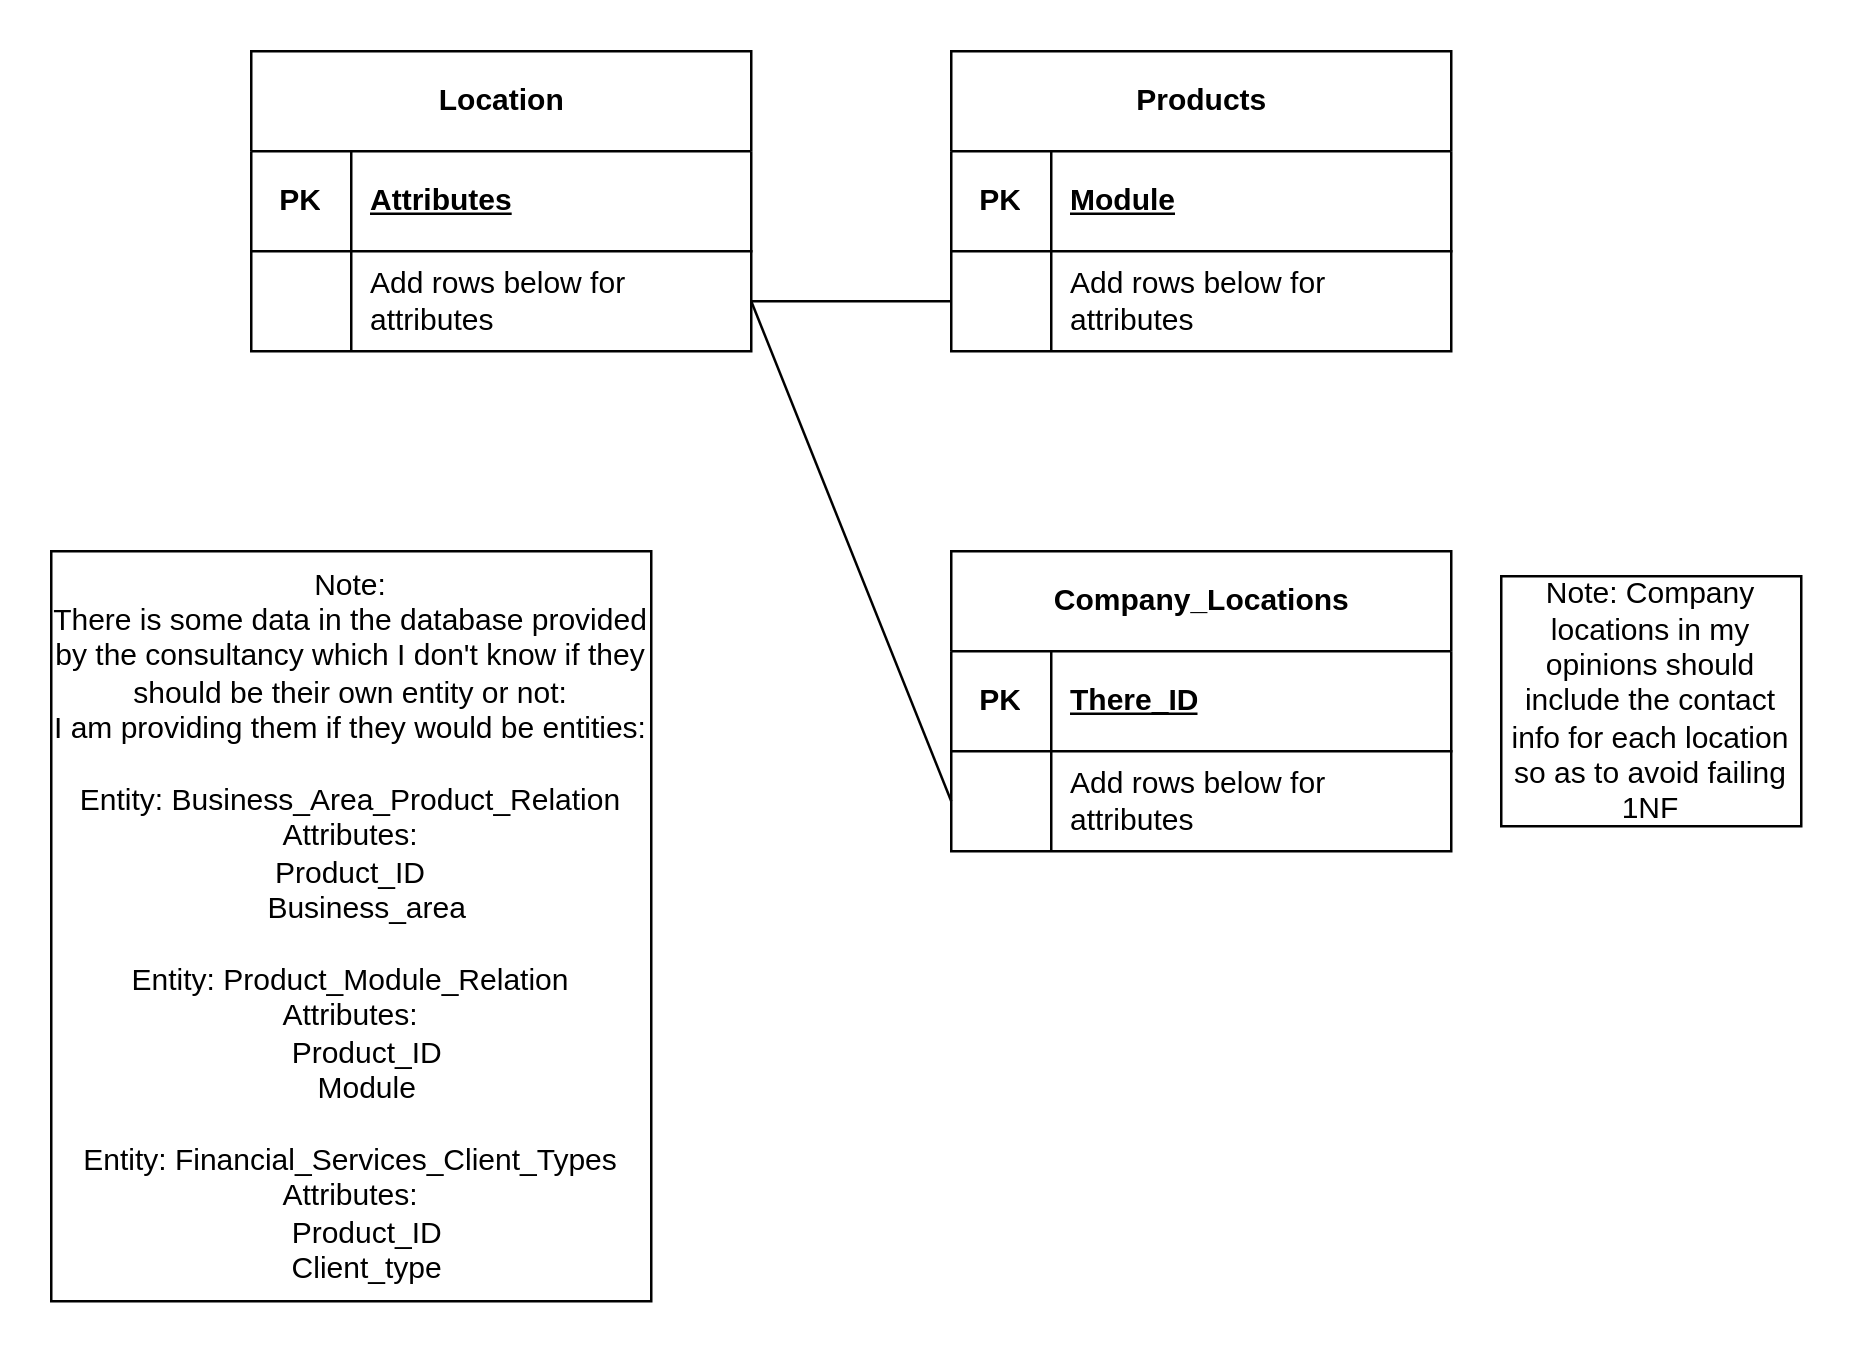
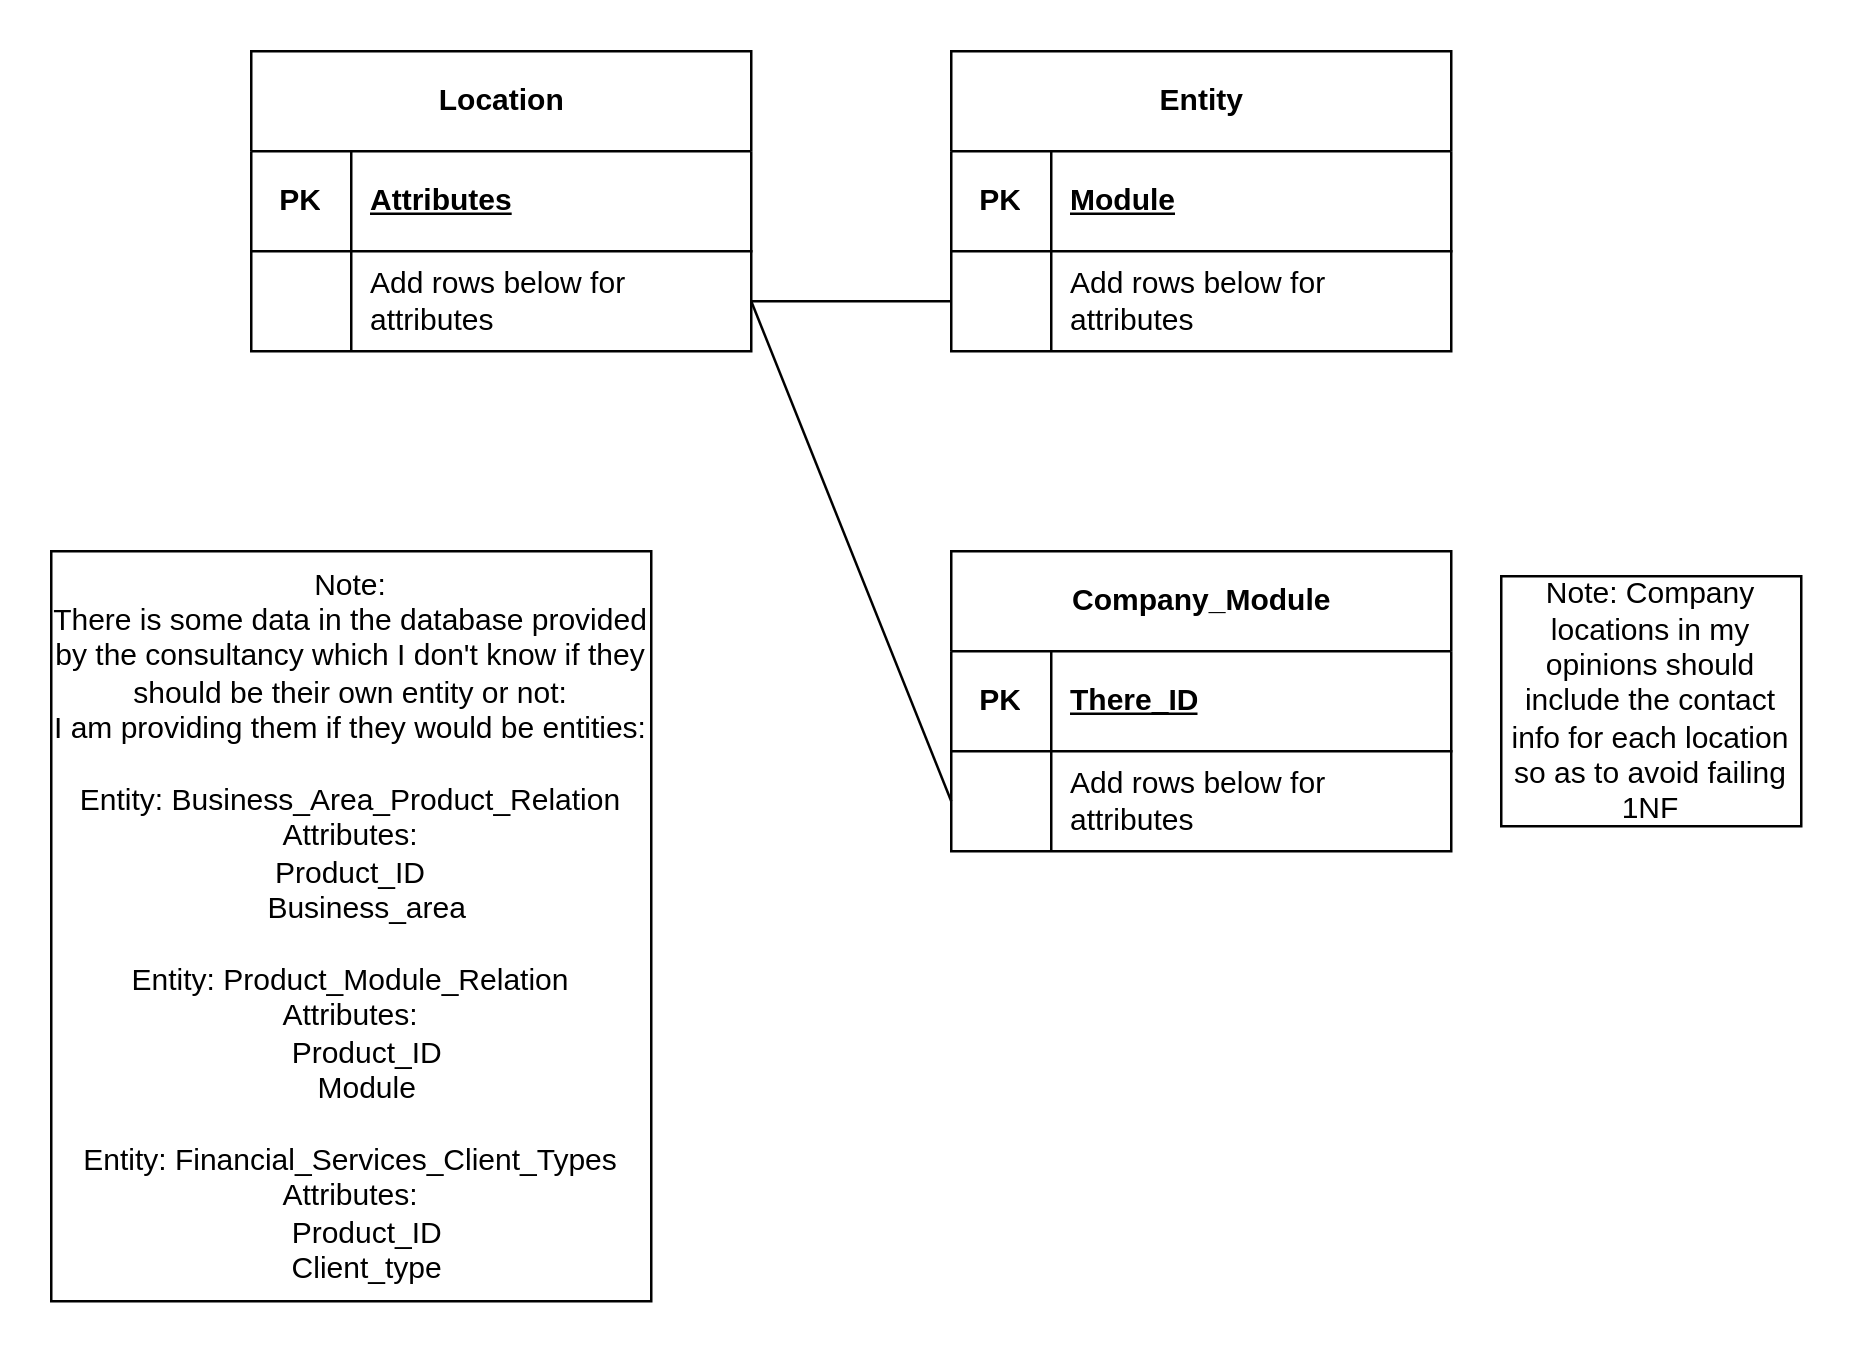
  <mxCell id="0" />
  <mxCell id="1" parent="0" />
  <mxCell id="2" value="Location" style="shape=table;startSize=40;container=1;collapsible=1;childLayout=tableLayout;fixedRows=1;rowLines=0;fontStyle=1;align=center;resizeLast=1;html=1;" vertex="1" parent="1"><mxGeometry x="100" y="20" width="200" height="120" as="geometry" /></mxCell>
  <mxCell id="3" value="" style="shape=tableRow;horizontal=0;startSize=0;swimlaneHead=0;swimlaneBody=0;fillColor=none;collapsible=0;dropTarget=0;points=[[0,0.5],[1,0.5]];portConstraint=eastwest;top=0;left=0;right=0;bottom=1;" vertex="1" parent="2"><mxGeometry y="40" width="200" height="40" as="geometry" /></mxCell>
  <mxCell id="4" value="PK" style="shape=partialRectangle;connectable=0;fillColor=none;top=0;left=0;bottom=0;right=0;fontStyle=1;overflow=hidden;whiteSpace=wrap;html=1;" vertex="1" parent="3"><mxGeometry width="40" height="40" as="geometry"><mxRectangle width="40" height="40" as="alternateBounds" /></mxGeometry></mxCell>
  <mxCell id="5" value="Attributes" style="shape=partialRectangle;connectable=0;fillColor=none;top=0;left=0;bottom=0;right=0;align=left;spacingLeft=6;fontStyle=5;overflow=hidden;whiteSpace=wrap;html=1;" vertex="1" parent="3"><mxGeometry x="40" width="160" height="40" as="geometry"><mxRectangle width="160" height="40" as="alternateBounds" /></mxGeometry></mxCell>
  <mxCell id="6" value="" style="shape=tableRow;horizontal=0;startSize=0;swimlaneHead=0;swimlaneBody=0;fillColor=none;collapsible=0;dropTarget=0;points=[[0,0.5],[1,0.5]];portConstraint=eastwest;top=0;left=0;right=0;bottom=0;" vertex="1" parent="2"><mxGeometry y="80" width="200" height="40" as="geometry" /></mxCell>
  <mxCell id="7" value="" style="shape=partialRectangle;connectable=0;fillColor=none;top=0;left=0;bottom=0;right=0;editable=1;overflow=hidden;whiteSpace=wrap;html=1;" vertex="1" parent="6"><mxGeometry width="40" height="40" as="geometry"><mxRectangle width="40" height="40" as="alternateBounds" /></mxGeometry></mxCell>
  <mxCell id="8" value="Add rows below for attributes" style="shape=partialRectangle;connectable=0;fillColor=none;top=0;left=0;bottom=0;right=0;align=left;spacingLeft=6;overflow=hidden;whiteSpace=wrap;html=1;" vertex="1" parent="6"><mxGeometry x="40" width="160" height="40" as="geometry"><mxRectangle width="160" height="40" as="alternateBounds" /></mxGeometry></mxCell>
- <mxCell id="9" value="Products" style="shape=table;startSize=40;container=1;collapsible=1;childLayout=tableLayout;fixedRows=1;rowLines=0;fontStyle=1;align=center;resizeLast=1;html=1;" vertex="1" parent="1"><mxGeometry x="380" y="20" width="200" height="120" as="geometry" /></mxCell>
+ <mxCell id="9" value="Entity" style="shape=table;startSize=40;container=1;collapsible=1;childLayout=tableLayout;fixedRows=1;rowLines=0;fontStyle=1;align=center;resizeLast=1;html=1;" vertex="1" parent="1"><mxGeometry x="380" y="20" width="200" height="120" as="geometry" /></mxCell>
  <mxCell id="10" value="" style="shape=tableRow;horizontal=0;startSize=0;swimlaneHead=0;swimlaneBody=0;fillColor=none;collapsible=0;dropTarget=0;points=[[0,0.5],[1,0.5]];portConstraint=eastwest;top=0;left=0;right=0;bottom=1;" vertex="1" parent="9"><mxGeometry y="40" width="200" height="40" as="geometry" /></mxCell>
  <mxCell id="11" value="PK" style="shape=partialRectangle;connectable=0;fillColor=none;top=0;left=0;bottom=0;right=0;fontStyle=1;overflow=hidden;whiteSpace=wrap;html=1;" vertex="1" parent="10"><mxGeometry width="40" height="40" as="geometry"><mxRectangle width="40" height="40" as="alternateBounds" /></mxGeometry></mxCell>
  <mxCell id="12" value="Module" style="shape=partialRectangle;connectable=0;fillColor=none;top=0;left=0;bottom=0;right=0;align=left;spacingLeft=6;fontStyle=5;overflow=hidden;whiteSpace=wrap;html=1;" vertex="1" parent="10"><mxGeometry x="40" width="160" height="40" as="geometry"><mxRectangle width="160" height="40" as="alternateBounds" /></mxGeometry></mxCell>
  <mxCell id="13" value="" style="shape=tableRow;horizontal=0;startSize=0;swimlaneHead=0;swimlaneBody=0;fillColor=none;collapsible=0;dropTarget=0;points=[[0,0.5],[1,0.5]];portConstraint=eastwest;top=0;left=0;right=0;bottom=0;" vertex="1" parent="9"><mxGeometry y="80" width="200" height="40" as="geometry" /></mxCell>
  <mxCell id="14" value="" style="shape=partialRectangle;connectable=0;fillColor=none;top=0;left=0;bottom=0;right=0;editable=1;overflow=hidden;whiteSpace=wrap;html=1;" vertex="1" parent="13"><mxGeometry width="40" height="40" as="geometry"><mxRectangle width="40" height="40" as="alternateBounds" /></mxGeometry></mxCell>
  <mxCell id="15" value="Add rows below for attributes" style="shape=partialRectangle;connectable=0;fillColor=none;top=0;left=0;bottom=0;right=0;align=left;spacingLeft=6;overflow=hidden;whiteSpace=wrap;html=1;" vertex="1" parent="13"><mxGeometry x="40" width="160" height="40" as="geometry"><mxRectangle width="160" height="40" as="alternateBounds" /></mxGeometry></mxCell>
  <mxCell id="16" style="rounded=0;orthogonalLoop=1;jettySize=auto;html=1;exitX=1;exitY=0.5;exitDx=0;exitDy=0;entryX=0;entryY=0.5;entryDx=0;entryDy=0;endArrow=none;endFill=0;" edge="1" parent="1" source="6" target="13"><mxGeometry relative="1" as="geometry" /></mxCell>
- <mxCell id="17" value="Company_Locations" style="shape=table;startSize=40;container=1;collapsible=1;childLayout=tableLayout;fixedRows=1;rowLines=0;fontStyle=1;align=center;resizeLast=1;html=1;" vertex="1" parent="1"><mxGeometry x="380" y="220" width="200" height="120" as="geometry" /></mxCell>
+ <mxCell id="17" value="Company_Module" style="shape=table;startSize=40;container=1;collapsible=1;childLayout=tableLayout;fixedRows=1;rowLines=0;fontStyle=1;align=center;resizeLast=1;html=1;" vertex="1" parent="1"><mxGeometry x="380" y="220" width="200" height="120" as="geometry" /></mxCell>
  <mxCell id="18" value="" style="shape=tableRow;horizontal=0;startSize=0;swimlaneHead=0;swimlaneBody=0;fillColor=none;collapsible=0;dropTarget=0;points=[[0,0.5],[1,0.5]];portConstraint=eastwest;top=0;left=0;right=0;bottom=1;" vertex="1" parent="17"><mxGeometry y="40" width="200" height="40" as="geometry" /></mxCell>
  <mxCell id="19" value="PK" style="shape=partialRectangle;connectable=0;fillColor=none;top=0;left=0;bottom=0;right=0;fontStyle=1;overflow=hidden;whiteSpace=wrap;html=1;" vertex="1" parent="18"><mxGeometry width="40" height="40" as="geometry"><mxRectangle width="40" height="40" as="alternateBounds" /></mxGeometry></mxCell>
  <mxCell id="20" value="There_ID" style="shape=partialRectangle;connectable=0;fillColor=none;top=0;left=0;bottom=0;right=0;align=left;spacingLeft=6;fontStyle=5;overflow=hidden;whiteSpace=wrap;html=1;" vertex="1" parent="18"><mxGeometry x="40" width="160" height="40" as="geometry"><mxRectangle width="160" height="40" as="alternateBounds" /></mxGeometry></mxCell>
  <mxCell id="21" value="" style="shape=tableRow;horizontal=0;startSize=0;swimlaneHead=0;swimlaneBody=0;fillColor=none;collapsible=0;dropTarget=0;points=[[0,0.5],[1,0.5]];portConstraint=eastwest;top=0;left=0;right=0;bottom=0;" vertex="1" parent="17"><mxGeometry y="80" width="200" height="40" as="geometry" /></mxCell>
  <mxCell id="22" value="" style="shape=partialRectangle;connectable=0;fillColor=none;top=0;left=0;bottom=0;right=0;editable=1;overflow=hidden;whiteSpace=wrap;html=1;" vertex="1" parent="21"><mxGeometry width="40" height="40" as="geometry"><mxRectangle width="40" height="40" as="alternateBounds" /></mxGeometry></mxCell>
  <mxCell id="23" value="Add rows below for attributes" style="shape=partialRectangle;connectable=0;fillColor=none;top=0;left=0;bottom=0;right=0;align=left;spacingLeft=6;overflow=hidden;whiteSpace=wrap;html=1;" vertex="1" parent="21"><mxGeometry x="40" width="160" height="40" as="geometry"><mxRectangle width="160" height="40" as="alternateBounds" /></mxGeometry></mxCell>
  <mxCell id="24" style="rounded=0;orthogonalLoop=1;jettySize=auto;html=1;exitX=1;exitY=0.5;exitDx=0;exitDy=0;entryX=0;entryY=0.5;entryDx=0;entryDy=0;endArrow=none;endFill=0;" edge="1" parent="1" source="6" target="21"><mxGeometry relative="1" as="geometry" /></mxCell>
  <mxCell id="25" value="Note: Company locations in my opinions should include the contact info for each location so as to avoid failing 1NF" style="rounded=0;whiteSpace=wrap;html=1;" vertex="1" parent="1"><mxGeometry x="600" y="230" width="120" height="100" as="geometry" /></mxCell>
  <mxCell id="26" value="Note:&lt;br&gt;There is some data in the database provided by the consultancy which I don't know if they should be their own entity or not:&lt;br&gt;I am providing them if they would be entities:&lt;br&gt;&lt;br&gt;&lt;div&gt;Entity: Business_Area_Product_Relation&lt;/div&gt;&lt;div&gt;Attributes:&lt;/div&gt;&lt;div&gt;Product_ID&lt;span style=&quot;&quot;&gt;&lt;/span&gt;&lt;/div&gt;&lt;div&gt;&lt;span style=&quot;&quot;&gt;&lt;span style=&quot;&quot;&gt;&lt;span style=&quot;white-space: pre;&quot;&gt;&amp;nbsp;&amp;nbsp;&amp;nbsp;&amp;nbsp;&lt;/span&gt;&lt;/span&gt;Business_area&lt;/span&gt;&lt;/div&gt;&lt;div&gt;&lt;br&gt;&lt;/div&gt;&lt;div&gt;Entity: Product_Module_Relation&lt;/div&gt;&lt;div&gt;Attributes:&lt;/div&gt;&lt;div&gt;&lt;span style=&quot;&quot;&gt;&lt;span style=&quot;&quot;&gt;&lt;span style=&quot;white-space: pre;&quot;&gt;&amp;nbsp;&amp;nbsp;&amp;nbsp;&amp;nbsp;&lt;/span&gt;&lt;/span&gt;Product_ID&lt;/span&gt;&lt;/div&gt;&lt;div&gt;&lt;span style=&quot;&quot;&gt;&lt;span style=&quot;&quot;&gt;&lt;span style=&quot;white-space: pre;&quot;&gt;&amp;nbsp;&amp;nbsp;&amp;nbsp;&amp;nbsp;&lt;/span&gt;&lt;/span&gt;Module&lt;/span&gt;&lt;/div&gt;&lt;div&gt;&lt;br&gt;&lt;/div&gt;&lt;div&gt;Entity: Financial_Services_Client_Types&lt;/div&gt;&lt;div&gt;Attributes:&lt;/div&gt;&lt;div&gt;&lt;span style=&quot;&quot;&gt;&lt;span style=&quot;&quot;&gt;&lt;span style=&quot;white-space: pre;&quot;&gt;&amp;nbsp;&amp;nbsp;&amp;nbsp;&amp;nbsp;&lt;/span&gt;&lt;/span&gt;Product_ID&lt;/span&gt;&lt;/div&gt;&lt;div&gt;&lt;span style=&quot;&quot;&gt;&lt;span style=&quot;&quot;&gt;&lt;span style=&quot;white-space: pre;&quot;&gt;&amp;nbsp;&amp;nbsp;&amp;nbsp;&amp;nbsp;&lt;/span&gt;&lt;/span&gt;Client_type&lt;/span&gt;&lt;/div&gt;" style="rounded=0;whiteSpace=wrap;html=1;" vertex="1" parent="1"><mxGeometry x="20" y="220" width="240" height="300" as="geometry" /></mxCell>
